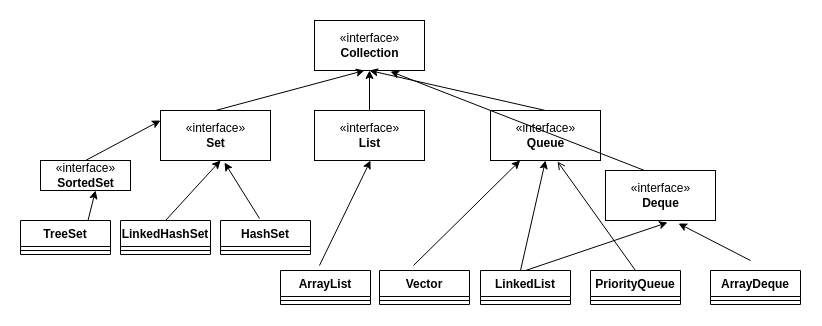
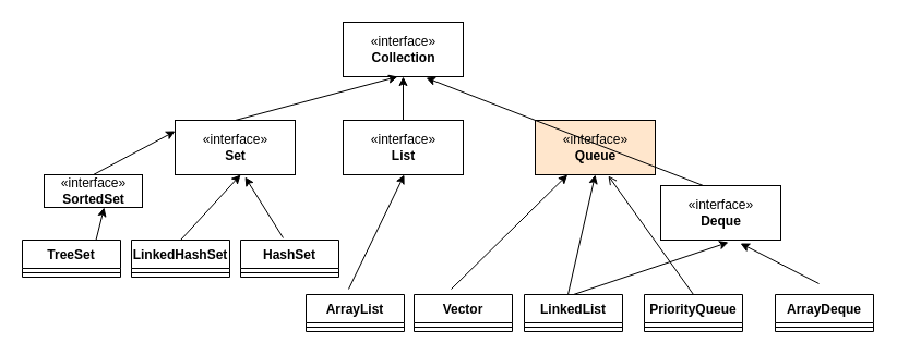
  <mxCell id="0" />
  <mxCell id="1" parent="0" />
  <mxCell id="2" value="«interface»&lt;br&gt;&lt;b&gt;Collection&lt;/b&gt;" style="html=1;" vertex="1" parent="1"><mxGeometry x="314" y="20" width="110" height="50" as="geometry" /></mxCell>
  <mxCell id="3" value="«interface»&lt;br&gt;&lt;b&gt;Set&lt;/b&gt;" style="html=1;" vertex="1" parent="1"><mxGeometry x="160" y="110" width="110" height="50" as="geometry" /></mxCell>
  <mxCell id="4" value="«interface»&lt;br&gt;&lt;b&gt;List&lt;/b&gt;" style="html=1;" vertex="1" parent="1"><mxGeometry x="314" y="110" width="110" height="50" as="geometry" /></mxCell>
- <mxCell id="5" value="«interface»&lt;br&gt;&lt;b&gt;Queue&lt;/b&gt;" style="html=1;" vertex="1" parent="1"><mxGeometry x="490" y="110" width="110" height="50" as="geometry" /></mxCell>
+ <mxCell id="5" value="«interface»&lt;br&gt;&lt;b&gt;Queue&lt;/b&gt;" style="html=1;fillColor=#ffe6cc;" vertex="1" parent="1"><mxGeometry x="490" y="110" width="110" height="50" as="geometry" /></mxCell>
  <mxCell id="6" value="«interface»&lt;br&gt;&lt;b&gt;SortedSet&lt;/b&gt;" style="html=1;" vertex="1" parent="1"><mxGeometry x="40" y="160" width="90" height="30" as="geometry" /></mxCell>
  <mxCell id="7" value="TreeSet" style="swimlane;fontStyle=1;align=center;verticalAlign=top;childLayout=stackLayout;horizontal=1;startSize=26;horizontalStack=0;resizeParent=1;resizeParentMax=0;resizeLast=0;collapsible=1;marginBottom=0;" vertex="1" parent="1"><mxGeometry x="20" y="220" width="90" height="34" as="geometry" /></mxCell>
  <mxCell id="8" value="" style="line;strokeWidth=1;fillColor=none;align=left;verticalAlign=middle;spacingTop=-1;spacingLeft=3;spacingRight=3;rotatable=0;labelPosition=right;points=[];portConstraint=eastwest;" vertex="1" parent="7"><mxGeometry y="26" width="90" height="8" as="geometry" /></mxCell>
  <mxCell id="9" value="LinkedHashSet" style="swimlane;fontStyle=1;align=center;verticalAlign=top;childLayout=stackLayout;horizontal=1;startSize=26;horizontalStack=0;resizeParent=1;resizeParentMax=0;resizeLast=0;collapsible=1;marginBottom=0;" vertex="1" parent="1"><mxGeometry x="120" y="220" width="90" height="34" as="geometry" /></mxCell>
  <mxCell id="10" value="" style="line;strokeWidth=1;fillColor=none;align=left;verticalAlign=middle;spacingTop=-1;spacingLeft=3;spacingRight=3;rotatable=0;labelPosition=right;points=[];portConstraint=eastwest;" vertex="1" parent="9"><mxGeometry y="26" width="90" height="8" as="geometry" /></mxCell>
  <mxCell id="11" value="HashSet" style="swimlane;fontStyle=1;align=center;verticalAlign=top;childLayout=stackLayout;horizontal=1;startSize=26;horizontalStack=0;resizeParent=1;resizeParentMax=0;resizeLast=0;collapsible=1;marginBottom=0;" vertex="1" parent="1"><mxGeometry x="220" y="220" width="90" height="34" as="geometry" /></mxCell>
  <mxCell id="12" value="" style="line;strokeWidth=1;fillColor=none;align=left;verticalAlign=middle;spacingTop=-1;spacingLeft=3;spacingRight=3;rotatable=0;labelPosition=right;points=[];portConstraint=eastwest;" vertex="1" parent="11"><mxGeometry y="26" width="90" height="8" as="geometry" /></mxCell>
  <mxCell id="13" value="ArrayList" style="swimlane;fontStyle=1;align=center;verticalAlign=top;childLayout=stackLayout;horizontal=1;startSize=26;horizontalStack=0;resizeParent=1;resizeParentMax=0;resizeLast=0;collapsible=1;marginBottom=0;" vertex="1" parent="1"><mxGeometry x="280" y="270" width="90" height="34" as="geometry" /></mxCell>
  <mxCell id="14" value="" style="line;strokeWidth=1;fillColor=none;align=left;verticalAlign=middle;spacingTop=-1;spacingLeft=3;spacingRight=3;rotatable=0;labelPosition=right;points=[];portConstraint=eastwest;" vertex="1" parent="13"><mxGeometry y="26" width="90" height="8" as="geometry" /></mxCell>
  <mxCell id="15" value="Vector" style="swimlane;fontStyle=1;align=center;verticalAlign=top;childLayout=stackLayout;horizontal=1;startSize=26;horizontalStack=0;resizeParent=1;resizeParentMax=0;resizeLast=0;collapsible=1;marginBottom=0;" vertex="1" parent="1"><mxGeometry x="379" y="270" width="90" height="34" as="geometry" /></mxCell>
  <mxCell id="16" value="" style="line;strokeWidth=1;fillColor=none;align=left;verticalAlign=middle;spacingTop=-1;spacingLeft=3;spacingRight=3;rotatable=0;labelPosition=right;points=[];portConstraint=eastwest;" vertex="1" parent="15"><mxGeometry y="26" width="90" height="8" as="geometry" /></mxCell>
  <mxCell id="17" value="LinkedList" style="swimlane;fontStyle=1;align=center;verticalAlign=top;childLayout=stackLayout;horizontal=1;startSize=26;horizontalStack=0;resizeParent=1;resizeParentMax=0;resizeLast=0;collapsible=1;marginBottom=0;" vertex="1" parent="1"><mxGeometry x="480" y="270" width="90" height="34" as="geometry" /></mxCell>
  <mxCell id="18" value="" style="line;strokeWidth=1;fillColor=none;align=left;verticalAlign=middle;spacingTop=-1;spacingLeft=3;spacingRight=3;rotatable=0;labelPosition=right;points=[];portConstraint=eastwest;" vertex="1" parent="17"><mxGeometry y="26" width="90" height="8" as="geometry" /></mxCell>
  <mxCell id="19" value="PriorityQueue" style="swimlane;fontStyle=1;align=center;verticalAlign=top;childLayout=stackLayout;horizontal=1;startSize=26;horizontalStack=0;resizeParent=1;resizeParentMax=0;resizeLast=0;collapsible=1;marginBottom=0;" vertex="1" parent="1"><mxGeometry x="590" y="270" width="90" height="34" as="geometry" /></mxCell>
  <mxCell id="20" value="" style="line;strokeWidth=1;fillColor=none;align=left;verticalAlign=middle;spacingTop=-1;spacingLeft=3;spacingRight=3;rotatable=0;labelPosition=right;points=[];portConstraint=eastwest;" vertex="1" parent="19"><mxGeometry y="26" width="90" height="8" as="geometry" /></mxCell>
  <mxCell id="21" value="«interface»&lt;br&gt;&lt;b&gt;Deque&lt;/b&gt;" style="html=1;" vertex="1" parent="1"><mxGeometry x="605" y="170" width="110" height="50" as="geometry" /></mxCell>
  <mxCell id="22" value="ArrayDeque" style="swimlane;fontStyle=1;align=center;verticalAlign=top;childLayout=stackLayout;horizontal=1;startSize=26;horizontalStack=0;resizeParent=1;resizeParentMax=0;resizeLast=0;collapsible=1;marginBottom=0;" vertex="1" parent="1"><mxGeometry x="710" y="270" width="90" height="34" as="geometry" /></mxCell>
  <mxCell id="23" value="" style="line;strokeWidth=1;fillColor=none;align=left;verticalAlign=middle;spacingTop=-1;spacingLeft=3;spacingRight=3;rotatable=0;labelPosition=right;points=[];portConstraint=eastwest;" vertex="1" parent="22"><mxGeometry y="26" width="90" height="8" as="geometry" /></mxCell>
  <mxCell id="24" value="" style="endArrow=classic;html=1;exitX=0.5;exitY=0;exitDx=0;exitDy=0;" edge="1" parent="1" source="3"><mxGeometry width="50" height="50" relative="1" as="geometry"><mxPoint x="314" y="120" as="sourcePoint" /><mxPoint x="364" y="70" as="targetPoint" /></mxGeometry></mxCell>
  <mxCell id="25" value="" style="endArrow=classic;html=1;exitX=0.5;exitY=0;exitDx=0;exitDy=0;entryX=0.5;entryY=1;entryDx=0;entryDy=0;" edge="1" parent="1" source="4" target="2"><mxGeometry width="50" height="50" relative="1" as="geometry"><mxPoint x="225" y="120" as="sourcePoint" /><mxPoint x="374" y="80" as="targetPoint" /></mxGeometry></mxCell>
- <mxCell id="26" value="" style="endArrow=classic;html=1;exitX=0.5;exitY=0;exitDx=0;exitDy=0;entryX=0.5;entryY=1;entryDx=0;entryDy=0;" edge="1" parent="1" source="5" target="2"><mxGeometry width="50" height="50" relative="1" as="geometry"><mxPoint x="235" y="130" as="sourcePoint" /><mxPoint x="384" y="90" as="targetPoint" /></mxGeometry></mxCell>
  <mxCell id="27" value="" style="endArrow=classic;html=1;exitX=0.355;exitY=0;exitDx=0;exitDy=0;entryX=0.691;entryY=1.02;entryDx=0;entryDy=0;entryPerimeter=0;exitPerimeter=0;" edge="1" parent="1" source="21" target="2"><mxGeometry width="50" height="50" relative="1" as="geometry"><mxPoint x="555" y="120" as="sourcePoint" /><mxPoint x="379" y="80" as="targetPoint" /></mxGeometry></mxCell>
  <mxCell id="28" value="" style="endArrow=classic;html=1;exitX=0.5;exitY=0;exitDx=0;exitDy=0;" edge="1" parent="1" source="6"><mxGeometry width="50" height="50" relative="1" as="geometry"><mxPoint x="20" y="160" as="sourcePoint" /><mxPoint x="160" y="120" as="targetPoint" /></mxGeometry></mxCell>
  <mxCell id="29" value="" style="endArrow=classic;html=1;exitX=0.75;exitY=0;exitDx=0;exitDy=0;" edge="1" parent="1" source="7"><mxGeometry width="50" height="50" relative="1" as="geometry"><mxPoint x="20" y="230" as="sourcePoint" /><mxPoint x="95" y="190" as="targetPoint" /></mxGeometry></mxCell>
  <mxCell id="30" value="" style="endArrow=classic;html=1;exitX=0.5;exitY=0;exitDx=0;exitDy=0;" edge="1" parent="1" source="9"><mxGeometry width="50" height="50" relative="1" as="geometry"><mxPoint x="145" y="200" as="sourcePoint" /><mxPoint x="220" y="160" as="targetPoint" /></mxGeometry></mxCell>
  <mxCell id="31" value="" style="endArrow=classic;html=1;exitX=0.433;exitY=-0.059;exitDx=0;exitDy=0;entryX=0.582;entryY=1.04;entryDx=0;entryDy=0;entryPerimeter=0;exitPerimeter=0;" edge="1" parent="1" source="11" target="3"><mxGeometry width="50" height="50" relative="1" as="geometry"><mxPoint x="175" y="230" as="sourcePoint" /><mxPoint x="230" y="170" as="targetPoint" /></mxGeometry></mxCell>
  <mxCell id="32" value="" style="endArrow=classic;html=1;exitX=0.433;exitY=-0.147;exitDx=0;exitDy=0;exitPerimeter=0;" edge="1" parent="1" source="13"><mxGeometry width="50" height="50" relative="1" as="geometry"><mxPoint x="315" y="220" as="sourcePoint" /><mxPoint x="370" y="160" as="targetPoint" /></mxGeometry></mxCell>
  <mxCell id="33" value="" style="endArrow=classic;html=1;exitX=0.378;exitY=-0.147;exitDx=0;exitDy=0;exitPerimeter=0;" edge="1" parent="1" source="15" target="5"><mxGeometry width="50" height="50" relative="1" as="geometry"><mxPoint x="328.97" y="275.002" as="sourcePoint" /><mxPoint x="380" y="170" as="targetPoint" /></mxGeometry></mxCell>
  <mxCell id="34" value="" style="endArrow=classic;html=1;entryX=0.5;entryY=1;entryDx=0;entryDy=0;" edge="1" parent="1" target="5"><mxGeometry width="50" height="50" relative="1" as="geometry"><mxPoint x="520" y="270" as="sourcePoint" /><mxPoint x="398.03" y="172" as="targetPoint" /></mxGeometry></mxCell>
  <mxCell id="35" value="" style="endArrow=classic;html=1;entryX=0.564;entryY=1.04;entryDx=0;entryDy=0;entryPerimeter=0;exitX=0.5;exitY=0;exitDx=0;exitDy=0;" edge="1" parent="1" source="17" target="21"><mxGeometry width="50" height="50" relative="1" as="geometry"><mxPoint x="530" y="280" as="sourcePoint" /><mxPoint x="555" y="170" as="targetPoint" /></mxGeometry></mxCell>
  <mxCell id="36" value="" style="endArrow=open;html=1;entryX=0.609;entryY=1.02;entryDx=0;entryDy=0;entryPerimeter=0;exitX=0.5;exitY=0;exitDx=0;exitDy=0;" edge="1" parent="1" source="19" target="5"><mxGeometry width="50" height="50" relative="1" as="geometry"><mxPoint x="530" y="280" as="sourcePoint" /><mxPoint x="555" y="170" as="targetPoint" /></mxGeometry></mxCell>
  <mxCell id="37" value="" style="endArrow=classic;html=1;entryX=0.664;entryY=1.06;entryDx=0;entryDy=0;entryPerimeter=0;" edge="1" parent="1" target="21"><mxGeometry width="50" height="50" relative="1" as="geometry"><mxPoint x="750" y="260" as="sourcePoint" /><mxPoint x="566.99" y="171" as="targetPoint" /></mxGeometry></mxCell>
